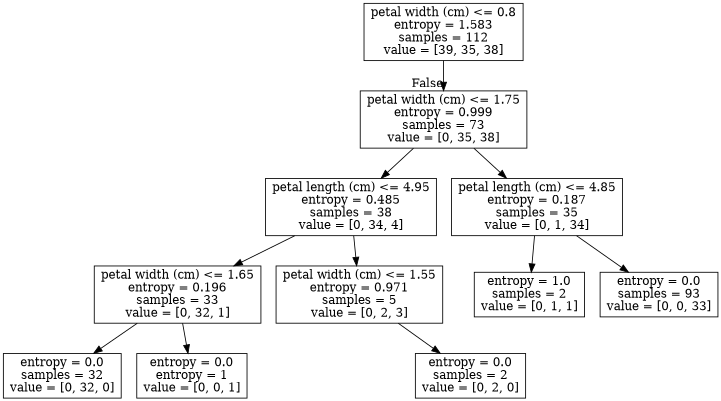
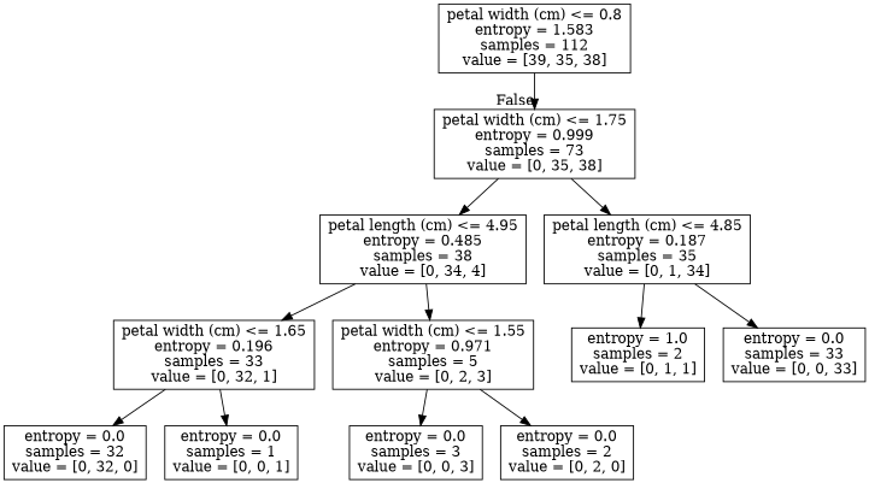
  digraph {
    node [shape=box]
    n1 [label="petal width (cm) <= 0.8\nentropy = 1.583\nsamples = 112\nvalue = [39, 35, 38]"]
    n2 [label="petal width (cm) <= 1.75\nentropy = 0.999\nsamples = 73\nvalue = [0, 35, 38]"]
    n3 [label="petal length (cm) <= 4.95\nentropy = 0.485\nsamples = 38\nvalue = [0, 34, 4]"]
    n4 [label="petal length (cm) <= 4.85\nentropy = 0.187\nsamples = 35\nvalue = [0, 1, 34]"]
    n5 [label="petal width (cm) <= 1.65\nentropy = 0.196\nsamples = 33\nvalue = [0, 32, 1]"]
    n6 [label="petal width (cm) <= 1.55\nentropy = 0.971\nsamples = 5\nvalue = [0, 2, 3]"]
    n7 [label="entropy = 1.0\nsamples = 2\nvalue = [0, 1, 1]"]
-   n8 [label="entropy = 0.0\nsamples = 93\nvalue = [0, 0, 33]"]
+   n8 [label="entropy = 0.0\nsamples = 33\nvalue = [0, 0, 33]"]
    n9 [label="entropy = 0.0\nsamples = 32\nvalue = [0, 32, 0]"]
-   n10 [label="entropy = 0.0\nentropy = 1\nvalue = [0, 0, 1]"]
+   n10 [label="entropy = 0.0\nsamples = 1\nvalue = [0, 0, 1]"]
+   n11 [label="entropy = 0.0\nsamples = 3\nvalue = [0, 0, 3]"]
    n12 [label="entropy = 0.0\nsamples = 2\nvalue = [0, 2, 0]"]
    n1 -> n2 [headlabel=False labelangle=-45 labeldistance=2.5]
    n2 -> n3
    n2 -> n4
    n3 -> n5
    n3 -> n6
    n4 -> n7
    n4 -> n8
    n5 -> n9
    n5 -> n10
+   n6 -> n11
    n6 -> n12
  }
